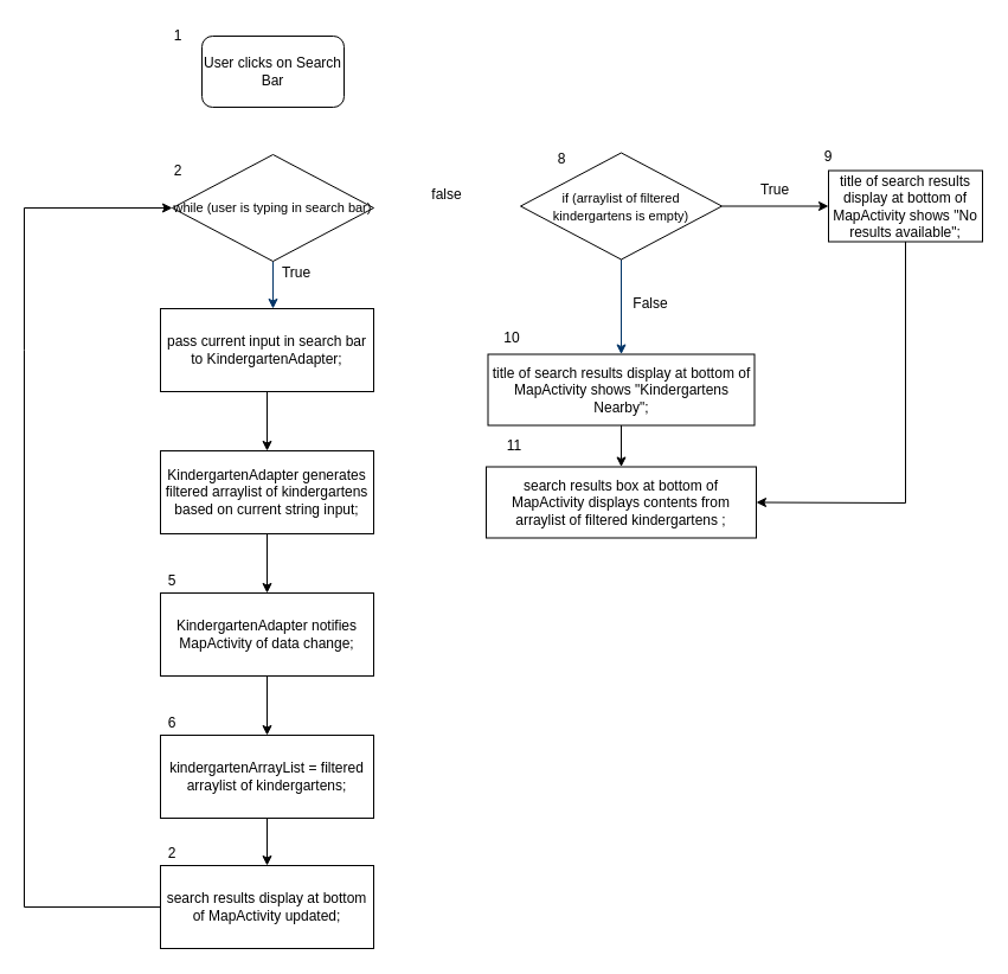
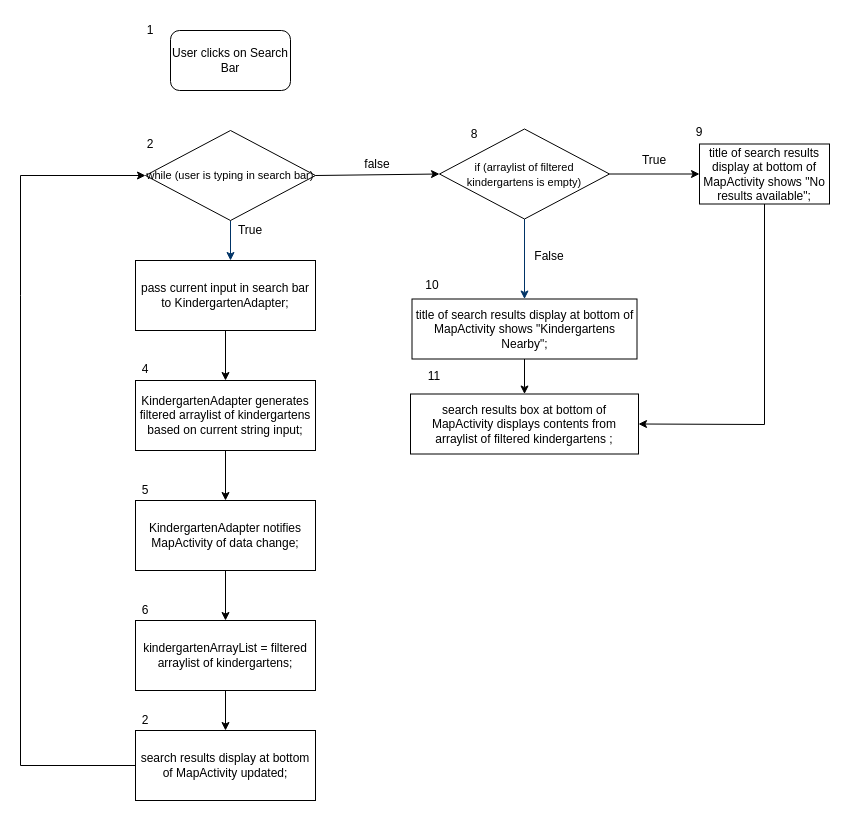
  <mxCell id="0" />
  <mxCell id="1" parent="0" />
  <mxCell id="2" style="fontStyle=1;strokeColor=#003366;strokeWidth=1;html=1;" parent="1" edge="1"><mxGeometry relative="1" as="geometry"><mxPoint x="230" y="220" as="sourcePoint" /><mxPoint x="230" y="260" as="targetPoint" /></mxGeometry></mxCell>
  <mxCell id="3" value="&lt;font style=&quot;font-size: 11px&quot;&gt;while (user is typing in search bar)&lt;/font&gt;" style="rhombus;whiteSpace=wrap;html=1;" parent="1" vertex="1"><mxGeometry x="145" width="170" height="90" as="geometry" y="130" /></mxCell>
  <mxCell id="4" value="pass current input in search bar to KindergartenAdapter;&lt;br&gt;" style="rounded=0;whiteSpace=wrap;html=1;" parent="1" vertex="1"><mxGeometry x="135" y="260" width="180" height="70" as="geometry" /></mxCell>
  <mxCell id="5" value="User clicks on Search Bar" style="whiteSpace=wrap;html=1;rounded=1;" parent="1" vertex="1"><mxGeometry x="170" y="30" width="120" height="60" as="geometry" /></mxCell>
+ <mxCell id="6" value="" style="endArrow=classic;html=1;entryX=0;entryY=0.5;entryDx=0;entryDy=0;exitX=1;exitY=0.5;exitDx=0;exitDy=0;" parent="1" source="3" target="27" edge="1"><mxGeometry width="50" height="50" relative="1" as="geometry"><mxPoint x="320" y="200" as="sourcePoint" /><mxPoint x="435" y="175" as="targetPoint" /></mxGeometry></mxCell>
  <mxCell id="7" value="" style="endArrow=classic;html=1;entryX=0;entryY=0.5;entryDx=0;entryDy=0;exitX=0;exitY=0.5;exitDx=0;exitDy=0;rounded=0;" parent="1" source="17" target="3" edge="1"><mxGeometry width="50" height="50" relative="1" as="geometry"><mxPoint x="40" y="380" as="sourcePoint" /><mxPoint x="90" y="330" as="targetPoint" /><Array as="points"><mxPoint x="20" y="765" /><mxPoint x="20" y="295" /><mxPoint x="20" y="175" /></Array></mxGeometry></mxCell>
  <mxCell id="8" value="True" style="text;html=1;strokeColor=none;fillColor=none;align=center;verticalAlign=middle;whiteSpace=wrap;rounded=0;" parent="1" vertex="1"><mxGeometry x="634" y="150" width="40" height="20" as="geometry" /></mxCell>
  <mxCell id="9" value="false" style="text;html=1;strokeColor=none;fillColor=none;align=center;verticalAlign=middle;whiteSpace=wrap;rounded=0;" parent="1" vertex="1"><mxGeometry x="357" y="153.5" width="40" height="20" as="geometry" /></mxCell>
  <mxCell id="10" style="fontStyle=1;strokeColor=#003366;strokeWidth=1;html=1;entryX=0.5;entryY=0;entryDx=0;entryDy=0;exitX=0.5;exitY=1;exitDx=0;exitDy=0;" parent="1" source="27" target="12" edge="1"><mxGeometry relative="1" as="geometry"><mxPoint x="524" y="226" as="sourcePoint" /><mxPoint x="524" y="291" as="targetPoint" /></mxGeometry></mxCell>
  <mxCell id="11" value="False" style="text;html=1;strokeColor=none;fillColor=none;align=center;verticalAlign=middle;whiteSpace=wrap;rounded=0;" parent="1" vertex="1"><mxGeometry x="529" y="246" width="40" height="20" as="geometry" /></mxCell>
  <mxCell id="12" value="title of search results display at bottom of MapActivity shows &quot;Kindergartens Nearby&quot;;" style="rounded=0;whiteSpace=wrap;html=1;" parent="1" vertex="1"><mxGeometry x="411.5" y="298.5" width="225" height="60" as="geometry" /></mxCell>
  <mxCell id="13" value="" style="endArrow=classic;html=1;exitX=1;exitY=0.5;exitDx=0;exitDy=0;entryX=0;entryY=0.5;entryDx=0;entryDy=0;" parent="1" source="27" target="24" edge="1"><mxGeometry width="50" height="50" relative="1" as="geometry"><mxPoint x="609" y="158.5" as="sourcePoint" /><mxPoint x="699" y="158.5" as="targetPoint" /></mxGeometry></mxCell>
  <mxCell id="14" value="&lt;span style=&quot;white-space: normal&quot;&gt;KindergartenAdapter generates filtered arraylist of kindergartens based on current string input;&lt;/span&gt;" style="rounded=0;whiteSpace=wrap;html=1;" parent="1" vertex="1"><mxGeometry x="135" y="380" width="180" height="70" as="geometry" /></mxCell>
  <mxCell id="15" value="&lt;span style=&quot;white-space: normal&quot;&gt;KindergartenAdapter notifies MapActivity of data change;&lt;/span&gt;" style="rounded=0;whiteSpace=wrap;html=1;" parent="1" vertex="1"><mxGeometry x="135" y="500" width="180" height="70" as="geometry" /></mxCell>
  <mxCell id="16" value="&lt;span style=&quot;white-space: normal&quot;&gt;kindergartenArrayList = filtered arraylist of kindergartens;&lt;/span&gt;" style="rounded=0;whiteSpace=wrap;html=1;" parent="1" vertex="1"><mxGeometry x="135" y="620" width="180" height="70" as="geometry" /></mxCell>
  <mxCell id="17" value="&lt;span style=&quot;white-space: normal&quot;&gt;search results display at bottom of MapActivity updated;&lt;/span&gt;" style="rounded=0;whiteSpace=wrap;html=1;" parent="1" vertex="1"><mxGeometry x="135" y="730" width="180" height="70" as="geometry" /></mxCell>
  <mxCell id="18" value="" style="endArrow=classic;html=1;exitX=0.5;exitY=1;exitDx=0;exitDy=0;entryX=0.5;entryY=0;entryDx=0;entryDy=0;" parent="1" source="4" target="14" edge="1"><mxGeometry width="50" height="50" relative="1" as="geometry"><mxPoint x="210" y="390" as="sourcePoint" /><mxPoint x="260" y="340" as="targetPoint" /></mxGeometry></mxCell>
  <mxCell id="19" value="" style="endArrow=classic;html=1;exitX=0.5;exitY=1;exitDx=0;exitDy=0;entryX=0.5;entryY=0;entryDx=0;entryDy=0;" parent="1" source="14" target="15" edge="1"><mxGeometry width="50" height="50" relative="1" as="geometry"><mxPoint x="224" y="464" as="sourcePoint" /><mxPoint x="224" y="528" as="targetPoint" /></mxGeometry></mxCell>
  <mxCell id="20" value="" style="endArrow=classic;html=1;exitX=0.5;exitY=1;exitDx=0;exitDy=0;entryX=0.5;entryY=0;entryDx=0;entryDy=0;" parent="1" source="15" target="16" edge="1"><mxGeometry width="50" height="50" relative="1" as="geometry"><mxPoint x="224" y="570" as="sourcePoint" /><mxPoint x="224" y="620" as="targetPoint" /></mxGeometry></mxCell>
  <mxCell id="21" value="" style="endArrow=classic;html=1;exitX=0.5;exitY=1;exitDx=0;exitDy=0;entryX=0.5;entryY=0;entryDx=0;entryDy=0;" parent="1" source="16" target="17" edge="1"><mxGeometry width="50" height="50" relative="1" as="geometry"><mxPoint x="224" y="710" as="sourcePoint" /><mxPoint x="224" y="760" as="targetPoint" /></mxGeometry></mxCell>
  <mxCell id="22" value="search results box at bottom of MapActivity displays contents from arraylist of filtered kindergartens ;" style="rounded=0;whiteSpace=wrap;html=1;" parent="1" vertex="1"><mxGeometry x="410" y="393.5" width="228" height="60" as="geometry" /></mxCell>
  <mxCell id="23" value="" style="endArrow=classic;html=1;exitX=0.5;exitY=1;exitDx=0;exitDy=0;entryX=0.5;entryY=0;entryDx=0;entryDy=0;" parent="1" source="12" target="22" edge="1"><mxGeometry width="50" height="50" relative="1" as="geometry"><mxPoint x="489" y="413.5" as="sourcePoint" /><mxPoint x="539" y="363.5" as="targetPoint" /></mxGeometry></mxCell>
  <mxCell id="24" value="&lt;span style=&quot;white-space: normal&quot;&gt;title of search results display at bottom of MapActivity shows &quot;No results available&quot;;&lt;/span&gt;" style="rounded=0;whiteSpace=wrap;html=1;" parent="1" vertex="1"><mxGeometry x="699" y="143.5" width="130" height="60" as="geometry" /></mxCell>
  <mxCell id="25" value="" style="endArrow=classic;html=1;exitX=0.5;exitY=1;exitDx=0;exitDy=0;entryX=1;entryY=0.5;entryDx=0;entryDy=0;rounded=0;" parent="1" source="24" target="22" edge="1"><mxGeometry width="50" height="50" relative="1" as="geometry"><mxPoint x="749" y="253.5" as="sourcePoint" /><mxPoint x="764" y="243.5" as="targetPoint" /><Array as="points"><mxPoint x="764" y="424" /></Array></mxGeometry></mxCell>
  <mxCell id="26" value="True" style="text;html=1;strokeColor=none;fillColor=none;align=center;verticalAlign=middle;whiteSpace=wrap;rounded=0;" parent="1" vertex="1"><mxGeometry x="230" y="220" width="40" height="20" as="geometry" /></mxCell>
  <mxCell id="27" value="&lt;font style=&quot;font-size: 11px&quot;&gt;if (arraylist of filtered kindergartens is empty)&lt;/font&gt;" style="rhombus;whiteSpace=wrap;html=1;" parent="1" vertex="1"><mxGeometry x="439" y="128.5" width="170" height="90" as="geometry" /></mxCell>
  <mxCell id="28" value="1" style="text;html=1;strokeColor=none;fillColor=none;align=center;verticalAlign=middle;whiteSpace=wrap;rounded=0;" vertex="1" parent="1"><mxGeometry x="130" y="20" width="40" height="20" as="geometry" /></mxCell>
  <mxCell id="29" value="2&lt;span style=&quot;color: rgba(0 , 0 , 0 , 0) ; font-family: monospace ; font-size: 0px ; white-space: nowrap&quot;&gt;%3CmxGraphModel%3E%3Croot%3E%3CmxCell%20id%3D%220%22%2F%3E%3CmxCell%20id%3D%221%22%20parent%3D%220%22%2F%3E%3CmxCell%20id%3D%222%22%20value%3D%221%22%20style%3D%22text%3Bhtml%3D1%3BstrokeColor%3Dnone%3BfillColor%3Dnone%3Balign%3Dcenter%3BverticalAlign%3Dmiddle%3BwhiteSpace%3Dwrap%3Brounded%3D0%3B%22%20vertex%3D%221%22%20parent%3D%221%22%3E%3CmxGeometry%20x%3D%22220%22%20y%3D%22-110%22%20width%3D%2240%22%20height%3D%2220%22%20as%3D%22geometry%22%2F%3E%3C%2FmxCell%3E%3C%2Froot%3E%3C%2FmxGraphModel%3E&lt;/span&gt;" style="text;html=1;strokeColor=none;fillColor=none;align=center;verticalAlign=middle;whiteSpace=wrap;rounded=0;" vertex="1" parent="1"><mxGeometry x="130" y="133.5" width="40" height="20" as="geometry" /></mxCell>
  <mxCell id="30" value="9" style="text;html=1;strokeColor=none;fillColor=none;align=center;verticalAlign=middle;whiteSpace=wrap;rounded=0;" vertex="1" parent="1"><mxGeometry x="679" y="122" width="40" height="20" as="geometry" /></mxCell>
  <mxCell id="31" value="8" style="text;html=1;strokeColor=none;fillColor=none;align=center;verticalAlign=middle;whiteSpace=wrap;rounded=0;" vertex="1" parent="1"><mxGeometry x="454" y="122" width="40" height="24" as="geometry" /></mxCell>
+ <mxCell id="32" value="4" style="text;html=1;strokeColor=none;fillColor=none;align=center;verticalAlign=middle;whiteSpace=wrap;rounded=0;" vertex="1" parent="1"><mxGeometry x="125" y="358.5" width="40" height="20" as="geometry" /></mxCell>
  <mxCell id="33" value="5" style="text;html=1;strokeColor=none;fillColor=none;align=center;verticalAlign=middle;whiteSpace=wrap;rounded=0;" vertex="1" parent="1"><mxGeometry x="125" y="480" width="40" height="20" as="geometry" /></mxCell>
  <mxCell id="34" value="6" style="text;html=1;strokeColor=none;fillColor=none;align=center;verticalAlign=middle;whiteSpace=wrap;rounded=0;" vertex="1" parent="1"><mxGeometry x="125" y="600" width="40" height="20" as="geometry" /></mxCell>
  <mxCell id="35" value="2" style="text;html=1;strokeColor=none;fillColor=none;align=center;verticalAlign=middle;whiteSpace=wrap;rounded=0;" vertex="1" parent="1"><mxGeometry x="125" y="710" width="40" height="20" as="geometry" /></mxCell>
  <mxCell id="36" value="10" style="text;html=1;strokeColor=none;fillColor=none;align=center;verticalAlign=middle;whiteSpace=wrap;rounded=0;" vertex="1" parent="1"><mxGeometry x="411.5" y="275" width="40" height="20" as="geometry" /></mxCell>
  <mxCell id="37" value="11" style="text;html=1;strokeColor=none;fillColor=none;align=center;verticalAlign=middle;whiteSpace=wrap;rounded=0;" vertex="1" parent="1"><mxGeometry x="414" y="366" width="40" height="20" as="geometry" /></mxCell>
